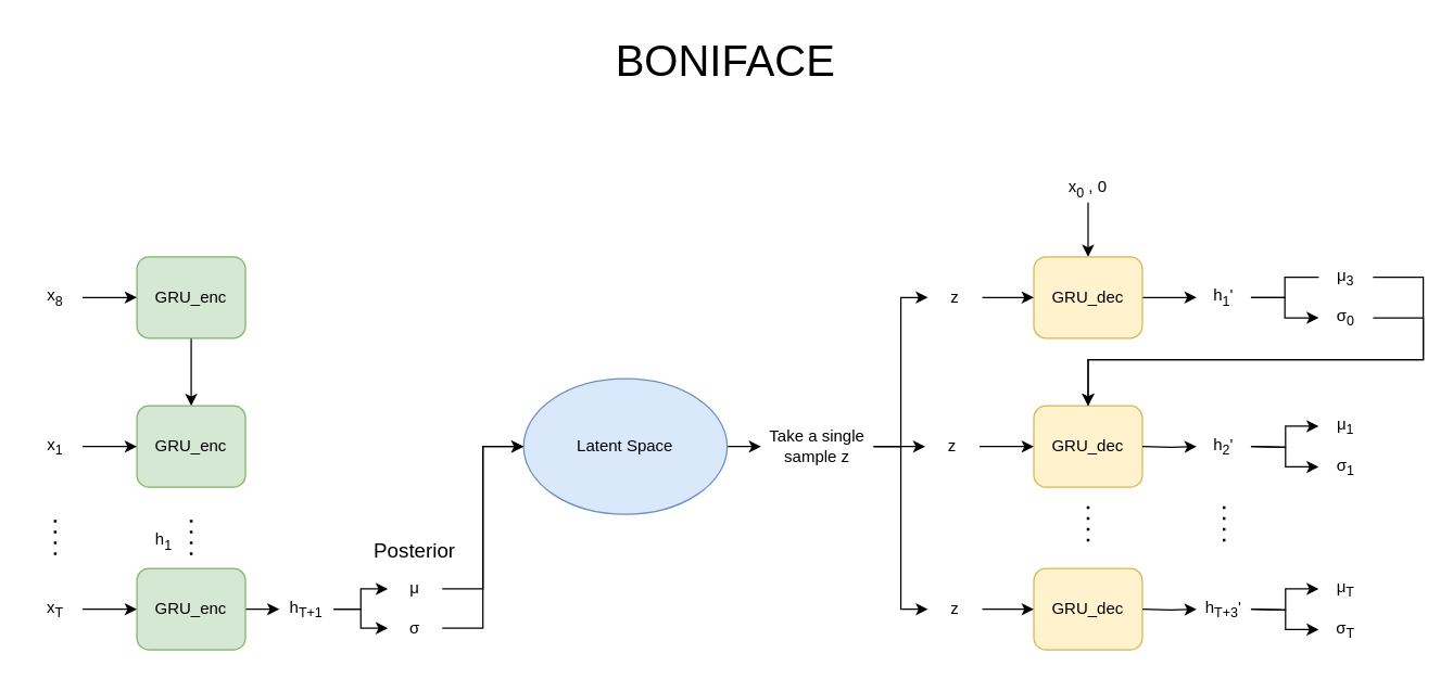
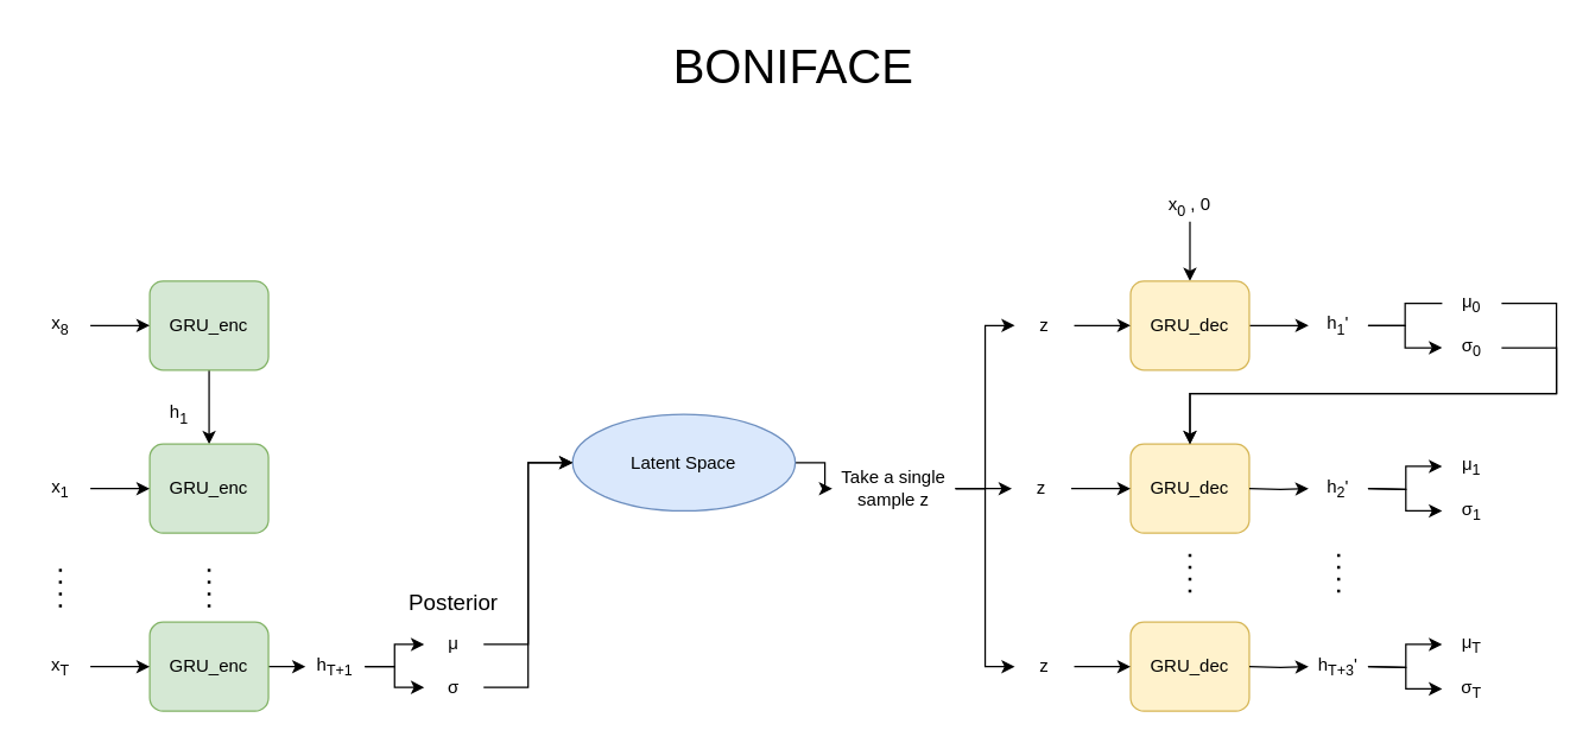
  <mxCell id="0" />
  <mxCell id="1" parent="0" />
  <mxCell id="2" value="" style="edgeStyle=orthogonalEdgeStyle;rounded=0;orthogonalLoop=1;jettySize=auto;html=1;" edge="1" parent="1" source="3" target="4"><mxGeometry relative="1" as="geometry" /></mxCell>
  <mxCell id="3" value="GRU_enc" style="rounded=1;whiteSpace=wrap;html=1;fillColor=#d5e8d4;strokeColor=#82b366;" vertex="1" parent="1"><mxGeometry x="100" y="189" width="80" height="60" as="geometry" /></mxCell>
  <mxCell id="4" value="GRU_enc" style="rounded=1;whiteSpace=wrap;html=1;fillColor=#d5e8d4;strokeColor=#82b366;" vertex="1" parent="1"><mxGeometry x="100" y="299" width="80" height="60" as="geometry" /></mxCell>
  <mxCell id="5" value="" style="edgeStyle=orthogonalEdgeStyle;rounded=0;orthogonalLoop=1;jettySize=auto;html=1;" edge="1" parent="1" source="6" target="22"><mxGeometry relative="1" as="geometry" /></mxCell>
  <mxCell id="6" value="GRU_enc" style="rounded=1;whiteSpace=wrap;html=1;fillColor=#d5e8d4;strokeColor=#82b366;" vertex="1" parent="1"><mxGeometry x="100" y="419" width="80" height="60" as="geometry" /></mxCell>
  <mxCell id="7" value="" style="edgeStyle=orthogonalEdgeStyle;rounded=0;orthogonalLoop=1;jettySize=auto;html=1;" edge="1" parent="1" source="8" target="3"><mxGeometry relative="1" as="geometry" /></mxCell>
  <mxCell id="8" value="x&lt;sub&gt;8&lt;/sub&gt;" style="text;html=1;strokeColor=none;fillColor=none;align=center;verticalAlign=middle;whiteSpace=wrap;rounded=0;" vertex="1" parent="1"><mxGeometry x="20" y="209" width="40" height="20" as="geometry" /></mxCell>
  <mxCell id="9" value="" style="edgeStyle=orthogonalEdgeStyle;rounded=0;orthogonalLoop=1;jettySize=auto;html=1;" edge="1" source="10" parent="1"><mxGeometry relative="1" as="geometry"><mxPoint x="100" y="329" as="targetPoint" /></mxGeometry></mxCell>
  <mxCell id="10" value="x&lt;sub&gt;1&lt;/sub&gt;" style="text;html=1;strokeColor=none;fillColor=none;align=center;verticalAlign=middle;whiteSpace=wrap;rounded=0;" vertex="1" parent="1"><mxGeometry x="20" y="319" width="40" height="20" as="geometry" /></mxCell>
  <mxCell id="11" value="" style="edgeStyle=orthogonalEdgeStyle;rounded=0;orthogonalLoop=1;jettySize=auto;html=1;" edge="1" source="12" parent="1"><mxGeometry relative="1" as="geometry"><mxPoint x="100" y="449" as="targetPoint" /></mxGeometry></mxCell>
  <mxCell id="12" value="x&lt;sub&gt;T&lt;/sub&gt;" style="text;html=1;strokeColor=none;fillColor=none;align=center;verticalAlign=middle;whiteSpace=wrap;rounded=0;" vertex="1" parent="1"><mxGeometry x="20" y="439" width="40" height="20" as="geometry" /></mxCell>
  <mxCell id="13" value="" style="edgeStyle=orthogonalEdgeStyle;rounded=0;orthogonalLoop=1;jettySize=auto;html=1;" edge="1" parent="1" source="14"><mxGeometry relative="1" as="geometry"><mxPoint x="801" y="189" as="targetPoint" /></mxGeometry></mxCell>
  <mxCell id="14" value="x&lt;sub&gt;0&lt;/sub&gt; , 0&lt;br&gt;&lt;sub&gt;&lt;/sub&gt;" style="text;html=1;strokeColor=none;fillColor=none;align=center;verticalAlign=middle;whiteSpace=wrap;rounded=0;" vertex="1" parent="1"><mxGeometry x="781" y="129" width="40" height="20" as="geometry" /></mxCell>
- <mxCell id="15" value="h&lt;sub&gt;1&lt;/sub&gt;" style="text;html=1;strokeColor=none;fillColor=none;align=center;verticalAlign=middle;whiteSpace=wrap;rounded=0;" vertex="1" parent="1"><mxGeometry x="100" y="389" width="40" height="20" as="geometry" /></mxCell>
+ <mxCell id="15" value="h&lt;sub&gt;1&lt;/sub&gt;" style="text;html=1;strokeColor=none;fillColor=none;align=center;verticalAlign=middle;whiteSpace=wrap;rounded=0;" vertex="1" parent="1"><mxGeometry x="100" y="269" width="40" height="20" as="geometry" /></mxCell>
  <mxCell id="16" value="" style="endArrow=none;dashed=1;html=1;dashPattern=1 3;strokeWidth=2;" edge="1" parent="1"><mxGeometry width="50" height="50" relative="1" as="geometry"><mxPoint x="140" y="409" as="sourcePoint" /><mxPoint x="140" y="379" as="targetPoint" /></mxGeometry></mxCell>
  <mxCell id="17" value="" style="edgeStyle=orthogonalEdgeStyle;rounded=0;orthogonalLoop=1;jettySize=auto;html=1;" edge="1" parent="1" source="18" target="35"><mxGeometry relative="1" as="geometry" /></mxCell>
- <mxCell id="18" value="Latent Space" style="ellipse;whiteSpace=wrap;html=1;fillColor=#dae8fc;strokeColor=#6c8ebf;" vertex="1" parent="1"><mxGeometry x="385" y="279" width="150" height="100" as="geometry" /></mxCell>
+ <mxCell id="18" value="Latent Space" style="ellipse;whiteSpace=wrap;html=1;fillColor=#dae8fc;strokeColor=#6c8ebf;" vertex="1" parent="1"><mxGeometry x="385" y="279" width="150" height="65" as="geometry" /></mxCell>
  <mxCell id="19" value="" style="endArrow=none;dashed=1;html=1;dashPattern=1 3;strokeWidth=2;" edge="1" parent="1"><mxGeometry width="50" height="50" relative="1" as="geometry"><mxPoint x="39.8" y="409" as="sourcePoint" /><mxPoint x="39.8" y="379" as="targetPoint" /></mxGeometry></mxCell>
  <mxCell id="20" style="edgeStyle=orthogonalEdgeStyle;rounded=0;orthogonalLoop=1;jettySize=auto;html=1;entryX=0;entryY=0.5;entryDx=0;entryDy=0;" edge="1" parent="1" source="22" target="50"><mxGeometry relative="1" as="geometry" /></mxCell>
  <mxCell id="21" style="edgeStyle=orthogonalEdgeStyle;rounded=0;orthogonalLoop=1;jettySize=auto;html=1;exitX=1;exitY=0.5;exitDx=0;exitDy=0;entryX=0;entryY=0.5;entryDx=0;entryDy=0;" edge="1" parent="1" source="22" target="52"><mxGeometry relative="1" as="geometry" /></mxCell>
  <mxCell id="22" value="h&lt;sub&gt;T+1&lt;/sub&gt;" style="text;html=1;strokeColor=none;fillColor=none;align=center;verticalAlign=middle;whiteSpace=wrap;rounded=0;" vertex="1" parent="1"><mxGeometry x="205" y="439" width="40" height="20" as="geometry" /></mxCell>
  <mxCell id="23" style="edgeStyle=orthogonalEdgeStyle;rounded=0;orthogonalLoop=1;jettySize=auto;html=1;exitX=1;exitY=0.5;exitDx=0;exitDy=0;entryX=0;entryY=0.5;entryDx=0;entryDy=0;" edge="1" parent="1" source="24" target="31"><mxGeometry relative="1" as="geometry" /></mxCell>
  <mxCell id="24" value="GRU_dec" style="rounded=1;whiteSpace=wrap;html=1;fillColor=#fff2cc;strokeColor=#d6b656;" vertex="1" parent="1"><mxGeometry x="761" y="189" width="80" height="60" as="geometry" /></mxCell>
  <mxCell id="25" value="GRU_dec" style="rounded=1;whiteSpace=wrap;html=1;fillColor=#fff2cc;strokeColor=#d6b656;" vertex="1" parent="1"><mxGeometry x="761" y="299" width="80" height="60" as="geometry" /></mxCell>
  <mxCell id="26" value="GRU_dec" style="rounded=1;whiteSpace=wrap;html=1;fillColor=#fff2cc;strokeColor=#d6b656;" vertex="1" parent="1"><mxGeometry x="761" y="419" width="80" height="60" as="geometry" /></mxCell>
  <mxCell id="27" value="" style="edgeStyle=orthogonalEdgeStyle;rounded=0;orthogonalLoop=1;jettySize=auto;html=1;" edge="1" source="28" parent="1"><mxGeometry relative="1" as="geometry"><mxPoint x="761" y="219" as="targetPoint" /></mxGeometry></mxCell>
  <mxCell id="28" value="z" style="text;html=1;strokeColor=none;fillColor=none;align=center;verticalAlign=middle;whiteSpace=wrap;rounded=0;" vertex="1" parent="1"><mxGeometry x="683" y="209" width="40" height="20" as="geometry" /></mxCell>
  <mxCell id="29" style="edgeStyle=orthogonalEdgeStyle;rounded=0;orthogonalLoop=1;jettySize=auto;html=1;entryX=0;entryY=0.5;entryDx=0;entryDy=0;endArrow=none;" edge="1" parent="1" source="31" target="43"><mxGeometry relative="1" as="geometry" /></mxCell>
  <mxCell id="30" style="edgeStyle=orthogonalEdgeStyle;rounded=0;orthogonalLoop=1;jettySize=auto;html=1;entryX=0;entryY=0.5;entryDx=0;entryDy=0;" edge="1" parent="1" source="31" target="45"><mxGeometry relative="1" as="geometry" /></mxCell>
  <mxCell id="31" value="h&lt;sub&gt;1&lt;/sub&gt;'" style="text;html=1;strokeColor=none;fillColor=none;align=center;verticalAlign=middle;whiteSpace=wrap;rounded=0;" vertex="1" parent="1"><mxGeometry x="881" y="209" width="40" height="20" as="geometry" /></mxCell>
  <mxCell id="32" style="edgeStyle=orthogonalEdgeStyle;rounded=0;orthogonalLoop=1;jettySize=auto;html=1;entryX=0;entryY=0.5;entryDx=0;entryDy=0;" edge="1" parent="1" source="35" target="55"><mxGeometry relative="1" as="geometry" /></mxCell>
  <mxCell id="33" style="edgeStyle=orthogonalEdgeStyle;rounded=0;orthogonalLoop=1;jettySize=auto;html=1;entryX=0;entryY=0.5;entryDx=0;entryDy=0;" edge="1" parent="1" source="35" target="28"><mxGeometry relative="1" as="geometry" /></mxCell>
  <mxCell id="34" style="edgeStyle=orthogonalEdgeStyle;rounded=0;orthogonalLoop=1;jettySize=auto;html=1;entryX=0;entryY=0.5;entryDx=0;entryDy=0;" edge="1" parent="1" source="35" target="47"><mxGeometry relative="1" as="geometry" /></mxCell>
  <mxCell id="35" value="&lt;div&gt;Take a single sample z&lt;br&gt;&lt;/div&gt;" style="text;html=1;strokeColor=none;fillColor=none;align=center;verticalAlign=middle;whiteSpace=wrap;rounded=0;" vertex="1" parent="1"><mxGeometry x="560" y="311" width="83" height="36" as="geometry" /></mxCell>
  <mxCell id="36" style="edgeStyle=orthogonalEdgeStyle;rounded=0;orthogonalLoop=1;jettySize=auto;html=1;exitX=1;exitY=0.5;exitDx=0;exitDy=0;entryX=0;entryY=0.5;entryDx=0;entryDy=0;" edge="1" target="37" parent="1"><mxGeometry relative="1" as="geometry"><mxPoint x="841" y="329" as="sourcePoint" /></mxGeometry></mxCell>
  <mxCell id="37" value="h&lt;sub&gt;2&lt;/sub&gt;'" style="text;html=1;strokeColor=none;fillColor=none;align=center;verticalAlign=middle;whiteSpace=wrap;rounded=0;" vertex="1" parent="1"><mxGeometry x="881" y="319" width="40" height="20" as="geometry" /></mxCell>
  <mxCell id="38" style="edgeStyle=orthogonalEdgeStyle;rounded=0;orthogonalLoop=1;jettySize=auto;html=1;exitX=1;exitY=0.5;exitDx=0;exitDy=0;entryX=0;entryY=0.5;entryDx=0;entryDy=0;" edge="1" target="39" parent="1"><mxGeometry relative="1" as="geometry"><mxPoint x="841" y="449" as="sourcePoint" /></mxGeometry></mxCell>
  <mxCell id="39" value="h&lt;sub&gt;T+3&lt;/sub&gt;'" style="text;html=1;strokeColor=none;fillColor=none;align=center;verticalAlign=middle;whiteSpace=wrap;rounded=0;" vertex="1" parent="1"><mxGeometry x="881" y="439" width="40" height="20" as="geometry" /></mxCell>
  <mxCell id="40" value="" style="endArrow=none;dashed=1;html=1;dashPattern=1 3;strokeWidth=2;" edge="1" parent="1"><mxGeometry width="50" height="50" relative="1" as="geometry"><mxPoint x="901.2" y="399" as="sourcePoint" /><mxPoint x="901.2" y="369" as="targetPoint" /></mxGeometry></mxCell>
  <mxCell id="41" value="" style="endArrow=none;dashed=1;html=1;dashPattern=1 3;strokeWidth=2;" edge="1" parent="1"><mxGeometry width="50" height="50" relative="1" as="geometry"><mxPoint x="801" y="399" as="sourcePoint" /><mxPoint x="801" y="369" as="targetPoint" /></mxGeometry></mxCell>
  <mxCell id="42" style="edgeStyle=orthogonalEdgeStyle;rounded=0;orthogonalLoop=1;jettySize=auto;html=1;entryX=0.5;entryY=0;entryDx=0;entryDy=0;" edge="1" parent="1" source="43" target="25"><mxGeometry relative="1" as="geometry"><Array as="points"><mxPoint x="1048" y="204" /><mxPoint x="1048" y="265" /><mxPoint x="801" y="265" /></Array></mxGeometry></mxCell>
- <mxCell id="43" value="μ&lt;sub&gt;3&lt;/sub&gt;" style="text;html=1;strokeColor=none;fillColor=none;align=center;verticalAlign=middle;whiteSpace=wrap;rounded=0;" vertex="1" parent="1"><mxGeometry x="971" y="194" width="40" height="20" as="geometry" /></mxCell>
+ <mxCell id="43" value="μ&lt;sub&gt;0&lt;/sub&gt;" style="text;html=1;strokeColor=none;fillColor=none;align=center;verticalAlign=middle;whiteSpace=wrap;rounded=0;" vertex="1" parent="1"><mxGeometry x="971" y="194" width="40" height="20" as="geometry" /></mxCell>
  <mxCell id="44" style="edgeStyle=orthogonalEdgeStyle;rounded=0;orthogonalLoop=1;jettySize=auto;html=1;exitX=1;exitY=0.5;exitDx=0;exitDy=0;entryX=0.5;entryY=0;entryDx=0;entryDy=0;" edge="1" parent="1" source="45" target="25"><mxGeometry relative="1" as="geometry"><Array as="points"><mxPoint x="1048" y="234" /><mxPoint x="1048" y="265" /><mxPoint x="801" y="265" /></Array></mxGeometry></mxCell>
  <mxCell id="45" value="σ&lt;sub&gt;0&lt;/sub&gt;" style="text;html=1;strokeColor=none;fillColor=none;align=center;verticalAlign=middle;whiteSpace=wrap;rounded=0;" vertex="1" parent="1"><mxGeometry x="971" y="224" width="40" height="20" as="geometry" /></mxCell>
  <mxCell id="46" value="" style="edgeStyle=orthogonalEdgeStyle;rounded=0;orthogonalLoop=1;jettySize=auto;html=1;" edge="1" parent="1" source="47" target="26"><mxGeometry relative="1" as="geometry" /></mxCell>
  <mxCell id="47" value="z" style="text;html=1;strokeColor=none;fillColor=none;align=center;verticalAlign=middle;whiteSpace=wrap;rounded=0;" vertex="1" parent="1"><mxGeometry x="683" y="439" width="40" height="20" as="geometry" /></mxCell>
  <mxCell id="48" value="&lt;font style=&quot;font-size: 32px&quot;&gt;BONIFACE&lt;/font&gt;" style="text;html=1;strokeColor=none;fillColor=none;align=center;verticalAlign=middle;whiteSpace=wrap;rounded=0;" vertex="1" parent="1"><mxGeometry x="420" y="20" width="228" height="50" as="geometry" /></mxCell>
  <mxCell id="49" style="edgeStyle=orthogonalEdgeStyle;rounded=0;orthogonalLoop=1;jettySize=auto;html=1;exitX=1;exitY=0.5;exitDx=0;exitDy=0;entryX=0;entryY=0.5;entryDx=0;entryDy=0;" edge="1" parent="1" source="50" target="18"><mxGeometry relative="1" as="geometry" /></mxCell>
  <mxCell id="50" value="μ" style="text;html=1;strokeColor=none;fillColor=none;align=center;verticalAlign=middle;whiteSpace=wrap;rounded=0;" vertex="1" parent="1"><mxGeometry x="285" y="424" width="40" height="20" as="geometry" /></mxCell>
  <mxCell id="51" style="edgeStyle=orthogonalEdgeStyle;rounded=0;orthogonalLoop=1;jettySize=auto;html=1;entryX=0;entryY=0.5;entryDx=0;entryDy=0;" edge="1" parent="1" source="52" target="18"><mxGeometry relative="1" as="geometry" /></mxCell>
  <mxCell id="52" value="σ" style="text;html=1;strokeColor=none;fillColor=none;align=center;verticalAlign=middle;whiteSpace=wrap;rounded=0;" vertex="1" parent="1"><mxGeometry x="285" y="453" width="40" height="20" as="geometry" /></mxCell>
  <mxCell id="53" value="&lt;font style=&quot;font-size: 15px&quot;&gt;Posterior&lt;/font&gt;" style="text;html=1;strokeColor=none;fillColor=none;align=center;verticalAlign=middle;whiteSpace=wrap;rounded=0;" vertex="1" parent="1"><mxGeometry x="285" y="395" width="40" height="20" as="geometry" /></mxCell>
  <mxCell id="54" value="" style="edgeStyle=orthogonalEdgeStyle;rounded=0;orthogonalLoop=1;jettySize=auto;html=1;" edge="1" source="55" parent="1"><mxGeometry relative="1" as="geometry"><mxPoint x="761" y="329" as="targetPoint" /></mxGeometry></mxCell>
  <mxCell id="55" value="z" style="text;html=1;strokeColor=none;fillColor=none;align=center;verticalAlign=middle;whiteSpace=wrap;rounded=0;" vertex="1" parent="1"><mxGeometry x="681" y="319" width="40" height="20" as="geometry" /></mxCell>
  <mxCell id="56" style="edgeStyle=orthogonalEdgeStyle;rounded=0;orthogonalLoop=1;jettySize=auto;html=1;entryX=0;entryY=0.5;entryDx=0;entryDy=0;" edge="1" target="58" parent="1"><mxGeometry relative="1" as="geometry"><mxPoint x="921" y="329.034" as="sourcePoint" /></mxGeometry></mxCell>
  <mxCell id="57" style="edgeStyle=orthogonalEdgeStyle;rounded=0;orthogonalLoop=1;jettySize=auto;html=1;entryX=0;entryY=0.5;entryDx=0;entryDy=0;" edge="1" target="59" parent="1"><mxGeometry relative="1" as="geometry"><mxPoint x="921" y="329.034" as="sourcePoint" /></mxGeometry></mxCell>
  <mxCell id="58" value="μ&lt;sub&gt;1&lt;/sub&gt;" style="text;html=1;strokeColor=none;fillColor=none;align=center;verticalAlign=middle;whiteSpace=wrap;rounded=0;" vertex="1" parent="1"><mxGeometry x="971" y="304" width="40" height="20" as="geometry" /></mxCell>
  <mxCell id="59" value="σ&lt;sub&gt;1&lt;/sub&gt;" style="text;html=1;strokeColor=none;fillColor=none;align=center;verticalAlign=middle;whiteSpace=wrap;rounded=0;" vertex="1" parent="1"><mxGeometry x="971" y="334" width="40" height="20" as="geometry" /></mxCell>
  <mxCell id="60" style="edgeStyle=orthogonalEdgeStyle;rounded=0;orthogonalLoop=1;jettySize=auto;html=1;entryX=0;entryY=0.5;entryDx=0;entryDy=0;" edge="1" target="62" parent="1"><mxGeometry relative="1" as="geometry"><mxPoint x="921" y="449.034" as="sourcePoint" /></mxGeometry></mxCell>
  <mxCell id="61" style="edgeStyle=orthogonalEdgeStyle;rounded=0;orthogonalLoop=1;jettySize=auto;html=1;entryX=0;entryY=0.5;entryDx=0;entryDy=0;" edge="1" target="63" parent="1"><mxGeometry relative="1" as="geometry"><mxPoint x="921" y="449.034" as="sourcePoint" /></mxGeometry></mxCell>
  <mxCell id="62" value="μ&lt;sub&gt;T&lt;/sub&gt;" style="text;html=1;strokeColor=none;fillColor=none;align=center;verticalAlign=middle;whiteSpace=wrap;rounded=0;" vertex="1" parent="1"><mxGeometry x="971" y="424" width="40" height="20" as="geometry" /></mxCell>
  <mxCell id="63" value="&lt;div&gt;σ&lt;sub&gt;T&lt;/sub&gt;&lt;/div&gt;" style="text;html=1;strokeColor=none;fillColor=none;align=center;verticalAlign=middle;whiteSpace=wrap;rounded=0;" vertex="1" parent="1"><mxGeometry x="971" y="454" width="40" height="20" as="geometry" /></mxCell>
